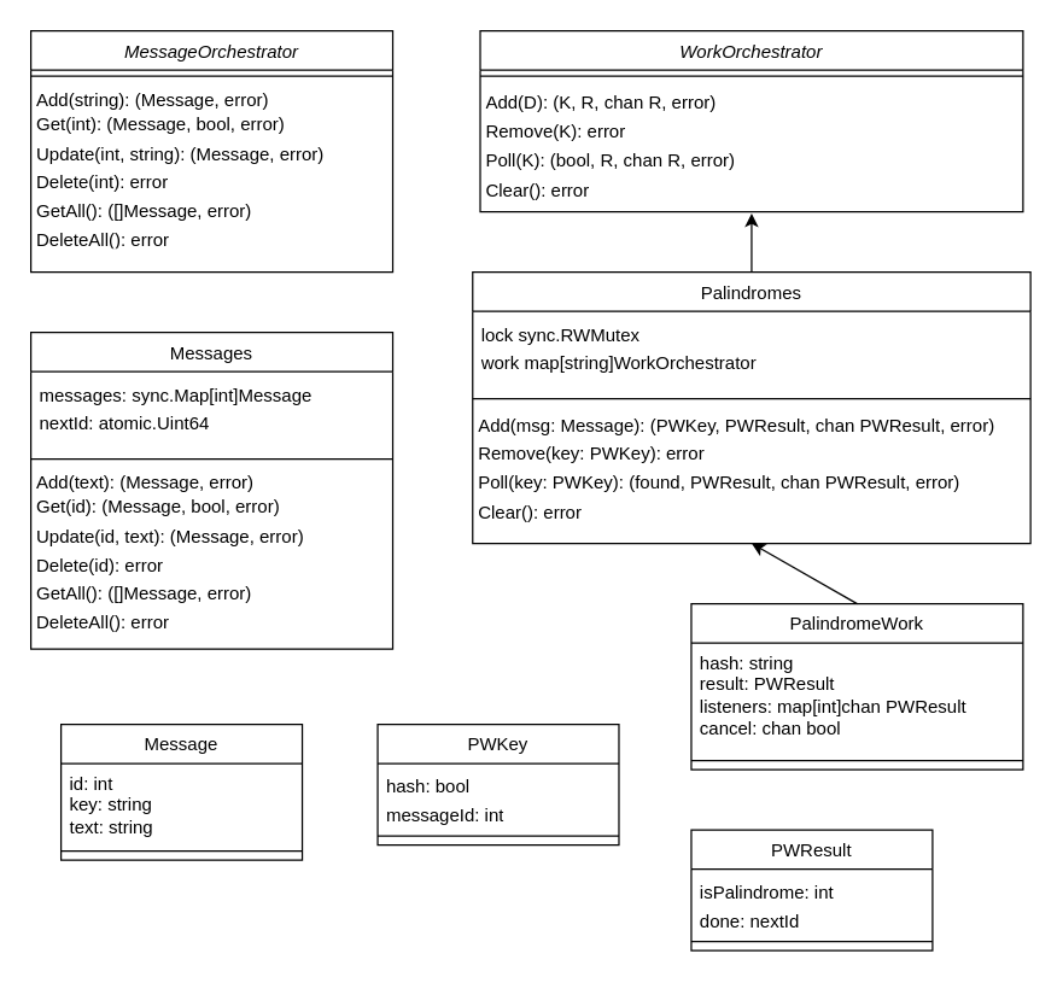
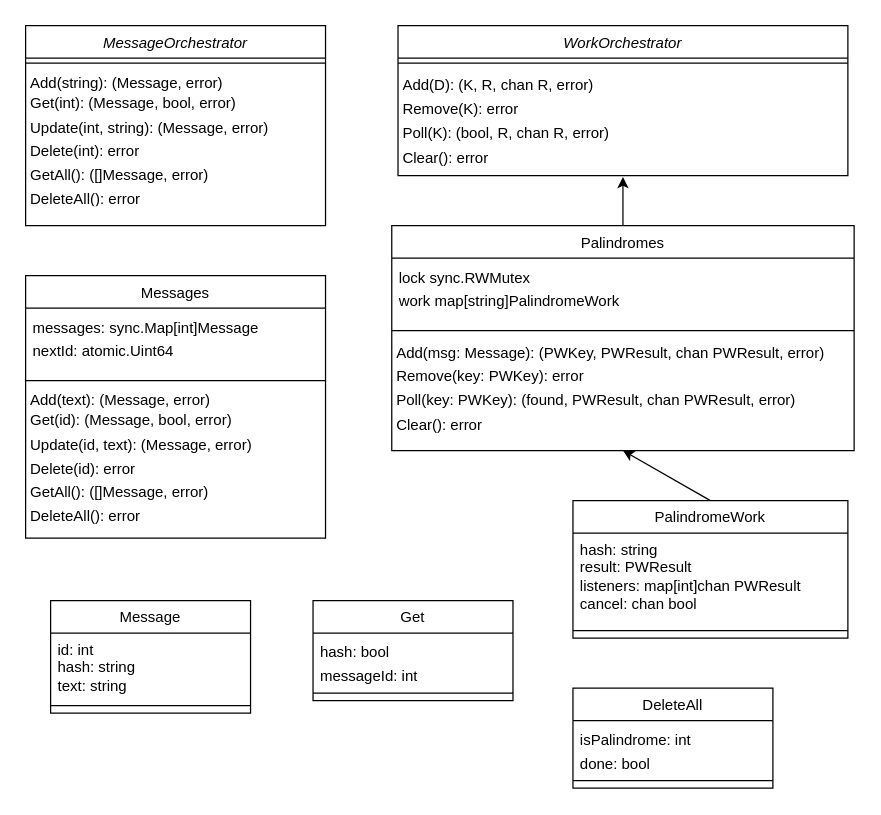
  <mxCell id="0" />
  <mxCell id="1" parent="0" />
  <mxCell id="2" value="MessageOrchestrator" style="swimlane;fontStyle=2;align=center;verticalAlign=top;childLayout=stackLayout;horizontal=1;startSize=26;horizontalStack=0;resizeParent=1;resizeLast=0;collapsible=1;marginBottom=0;rounded=0;shadow=0;strokeWidth=1;" parent="1" vertex="1"><mxGeometry x="20" y="20" width="240" height="160" as="geometry"><mxRectangle x="230" y="140" width="160" height="26" as="alternateBounds" /></mxGeometry></mxCell>
  <mxCell id="3" value="" style="line;html=1;strokeWidth=1;align=left;verticalAlign=middle;spacingTop=-1;spacingLeft=3;spacingRight=3;rotatable=0;labelPosition=right;points=[];portConstraint=eastwest;" parent="2" vertex="1"><mxGeometry y="26" width="240" height="8" as="geometry" /></mxCell>
  <mxCell id="4" value="Add(string): (Message, error)&lt;div style=&quot;line-height: 160%;&quot;&gt;Get(int): (Message, bool, error)&lt;/div&gt;&lt;div style=&quot;line-height: 160%;&quot;&gt;Update(int, string): (Message, error)&lt;/div&gt;&lt;div style=&quot;line-height: 160%;&quot;&gt;Delete(int): error&lt;/div&gt;&lt;div style=&quot;line-height: 160%;&quot;&gt;GetAll(): ([]Message, error)&lt;/div&gt;&lt;div style=&quot;line-height: 160%;&quot;&gt;DeleteAll(): error&lt;/div&gt;" style="text;align=left;verticalAlign=top;spacingLeft=4;spacingRight=4;overflow=hidden;rotatable=0;points=[[0,0.5],[1,0.5]];portConstraint=eastwest;spacingBottom=0;spacing=0;whiteSpace=wrap;html=1;" parent="2" vertex="1"><mxGeometry y="34" width="240" height="106" as="geometry" /></mxCell>
  <mxCell id="5" value="Messages" style="swimlane;fontStyle=0;align=center;verticalAlign=top;childLayout=stackLayout;horizontal=1;startSize=26;horizontalStack=0;resizeParent=1;resizeLast=0;collapsible=1;marginBottom=0;rounded=0;shadow=0;strokeWidth=1;" parent="1" vertex="1"><mxGeometry x="20" y="220" width="240" height="210" as="geometry"><mxRectangle x="130" y="380" width="160" height="26" as="alternateBounds" /></mxGeometry></mxCell>
  <mxCell id="6" value="&lt;div style=&quot;line-height: 160%;&quot;&gt;messages: sync.Map[int]Message&lt;br&gt;&#09;nextId: atomic.Uint64&lt;/div&gt;" style="text;align=left;verticalAlign=top;spacingLeft=4;spacingRight=4;overflow=hidden;rotatable=0;points=[[0,0.5],[1,0.5]];portConstraint=eastwest;html=1;" parent="5" vertex="1"><mxGeometry y="26" width="240" height="54" as="geometry" /></mxCell>
  <mxCell id="7" value="" style="line;html=1;strokeWidth=1;align=left;verticalAlign=middle;spacingTop=-1;spacingLeft=3;spacingRight=3;rotatable=0;labelPosition=right;points=[];portConstraint=eastwest;" parent="5" vertex="1"><mxGeometry y="80" width="240" height="8" as="geometry" /></mxCell>
  <mxCell id="8" value="Add(text): (Message, error)&lt;div style=&quot;line-height: 160%;&quot;&gt;Get(id): (Message, bool, error)&lt;/div&gt;&lt;div style=&quot;line-height: 160%;&quot;&gt;Update(id, text): (Message, error)&lt;/div&gt;&lt;div style=&quot;line-height: 160%;&quot;&gt;Delete(id): error&lt;/div&gt;&lt;div style=&quot;line-height: 160%;&quot;&gt;GetAll(): ([]Message, error)&lt;/div&gt;&lt;div style=&quot;line-height: 160%;&quot;&gt;DeleteAll(): error&lt;/div&gt;" style="text;align=left;verticalAlign=top;spacingLeft=4;spacingRight=4;overflow=hidden;rotatable=0;points=[[0,0.5],[1,0.5]];portConstraint=eastwest;spacingBottom=0;spacing=0;whiteSpace=wrap;html=1;" vertex="1" parent="5"><mxGeometry y="88" width="240" height="120" as="geometry" /></mxCell>
  <mxCell id="9" value="Message" style="swimlane;fontStyle=0;align=center;verticalAlign=top;childLayout=stackLayout;horizontal=1;startSize=26;horizontalStack=0;resizeParent=1;resizeLast=0;collapsible=1;marginBottom=0;rounded=0;shadow=0;strokeWidth=1;" vertex="1" parent="1"><mxGeometry x="40" y="480" width="160" height="90" as="geometry"><mxRectangle x="130" y="380" width="160" height="26" as="alternateBounds" /></mxGeometry></mxCell>
- <mxCell id="10" value="&#09;id: int&lt;br&gt;&#09;key: string&lt;br&gt;&#09;text: string" style="text;align=left;verticalAlign=top;spacingLeft=4;spacingRight=4;overflow=hidden;rotatable=0;points=[[0,0.5],[1,0.5]];portConstraint=eastwest;html=1;" vertex="1" parent="9"><mxGeometry y="26" width="160" height="54" as="geometry" /></mxCell>
+ <mxCell id="10" value="&#09;id: int&lt;br&gt;&#09;hash: string&lt;br&gt;&#09;text: string" style="text;align=left;verticalAlign=top;spacingLeft=4;spacingRight=4;overflow=hidden;rotatable=0;points=[[0,0.5],[1,0.5]];portConstraint=eastwest;html=1;" vertex="1" parent="9"><mxGeometry y="26" width="160" height="54" as="geometry" /></mxCell>
  <mxCell id="11" value="" style="line;html=1;strokeWidth=1;align=left;verticalAlign=middle;spacingTop=-1;spacingLeft=3;spacingRight=3;rotatable=0;labelPosition=right;points=[];portConstraint=eastwest;" vertex="1" parent="9"><mxGeometry y="80" width="160" height="8" as="geometry" /></mxCell>
  <mxCell id="12" value="WorkOrchestrator" style="swimlane;fontStyle=2;align=center;verticalAlign=top;childLayout=stackLayout;horizontal=1;startSize=26;horizontalStack=0;resizeParent=1;resizeLast=0;collapsible=1;marginBottom=0;rounded=0;shadow=0;strokeWidth=1;" vertex="1" parent="1"><mxGeometry x="318" y="20" width="360" height="120" as="geometry"><mxRectangle x="230" y="140" width="160" height="26" as="alternateBounds" /></mxGeometry></mxCell>
  <mxCell id="13" value="" style="line;html=1;strokeWidth=1;align=left;verticalAlign=middle;spacingTop=-1;spacingLeft=3;spacingRight=3;rotatable=0;labelPosition=right;points=[];portConstraint=eastwest;" vertex="1" parent="12"><mxGeometry y="26" width="360" height="8" as="geometry" /></mxCell>
  <mxCell id="14" value="&lt;div style=&quot;line-height: 160%;&quot;&gt;Add(D): (K, R, chan R, error)&lt;/div&gt;&lt;div style=&quot;line-height: 160%;&quot;&gt;&lt;div style=&quot;line-height: 160%;&quot;&gt;Remove(K): error&lt;/div&gt;&lt;div&gt;&lt;div&gt;&lt;span style=&quot;white-space: normal;&quot;&gt;Poll(K): (bool, R, chan R, error)&lt;/span&gt;&lt;/div&gt;&lt;/div&gt;&lt;div&gt;&lt;div&gt;&lt;span style=&quot;white-space: normal;&quot;&gt;Clear(): error&lt;/span&gt;&lt;/div&gt;&lt;/div&gt;&lt;div&gt;&lt;br&gt;&lt;/div&gt;&lt;/div&gt;" style="text;align=left;verticalAlign=top;spacingLeft=4;spacingRight=4;overflow=hidden;rotatable=0;points=[[0,0.5],[1,0.5]];portConstraint=eastwest;spacingBottom=0;spacing=0;whiteSpace=wrap;html=1;" vertex="1" parent="12"><mxGeometry y="34" width="360" height="86" as="geometry" /></mxCell>
- <mxCell id="15" value="PWKey" style="swimlane;fontStyle=0;align=center;verticalAlign=top;childLayout=stackLayout;horizontal=1;startSize=26;horizontalStack=0;resizeParent=1;resizeLast=0;collapsible=1;marginBottom=0;rounded=0;shadow=0;strokeWidth=1;" vertex="1" parent="1"><mxGeometry x="250" y="480" width="160" height="80" as="geometry"><mxRectangle x="130" y="380" width="160" height="26" as="alternateBounds" /></mxGeometry></mxCell>
+ <mxCell id="15" value="Get" style="swimlane;fontStyle=0;align=center;verticalAlign=top;childLayout=stackLayout;horizontal=1;startSize=26;horizontalStack=0;resizeParent=1;resizeLast=0;collapsible=1;marginBottom=0;rounded=0;shadow=0;strokeWidth=1;" vertex="1" parent="1"><mxGeometry x="250" y="480" width="160" height="80" as="geometry"><mxRectangle x="130" y="380" width="160" height="26" as="alternateBounds" /></mxGeometry></mxCell>
  <mxCell id="16" value="&lt;div style=&quot;line-height: 160%;&quot;&gt;&lt;span style=&quot;white-space-collapse: collapse;&quot;&gt;hash: bool&lt;/span&gt;&lt;/div&gt;&lt;div style=&quot;line-height: 160%;&quot;&gt;&lt;span style=&quot;background-color: transparent; color: light-dark(rgb(0, 0, 0), rgb(255, 255, 255));&quot;&gt;messageId: int&lt;/span&gt;&lt;/div&gt;" style="text;align=left;verticalAlign=top;spacingLeft=4;spacingRight=4;overflow=hidden;rotatable=0;points=[[0,0.5],[1,0.5]];portConstraint=eastwest;html=1;" vertex="1" parent="15"><mxGeometry y="26" width="160" height="44" as="geometry" /></mxCell>
  <mxCell id="17" value="" style="line;html=1;strokeWidth=1;align=left;verticalAlign=middle;spacingTop=-1;spacingLeft=3;spacingRight=3;rotatable=0;labelPosition=right;points=[];portConstraint=eastwest;" vertex="1" parent="15"><mxGeometry y="70" width="160" height="8" as="geometry" /></mxCell>
  <mxCell id="18" value="Palindromes" style="swimlane;fontStyle=0;align=center;verticalAlign=top;childLayout=stackLayout;horizontal=1;startSize=26;horizontalStack=0;resizeParent=1;resizeLast=0;collapsible=1;marginBottom=0;rounded=0;shadow=0;strokeWidth=1;" vertex="1" parent="1"><mxGeometry x="313" y="180" width="370" height="180" as="geometry"><mxRectangle x="130" y="380" width="160" height="26" as="alternateBounds" /></mxGeometry></mxCell>
- <mxCell id="19" value="&lt;div style=&quot;line-height: 160%;&quot;&gt;&lt;div style=&quot;line-height: 160%;&quot;&gt;lock sync.RWMutex&lt;/div&gt;&lt;div style=&quot;line-height: 160%;&quot;&gt;work map[string]WorkOrchestrator&lt;/div&gt;&lt;/div&gt;" style="text;align=left;verticalAlign=top;spacingLeft=4;spacingRight=4;overflow=hidden;rotatable=0;points=[[0,0.5],[1,0.5]];portConstraint=eastwest;html=1;" vertex="1" parent="18"><mxGeometry y="26" width="370" height="54" as="geometry" /></mxCell>
+ <mxCell id="19" value="&lt;div style=&quot;line-height: 160%;&quot;&gt;&lt;div style=&quot;line-height: 160%;&quot;&gt;lock sync.RWMutex&lt;/div&gt;&lt;div style=&quot;line-height: 160%;&quot;&gt;work map[string]PalindromeWork&lt;/div&gt;&lt;/div&gt;" style="text;align=left;verticalAlign=top;spacingLeft=4;spacingRight=4;overflow=hidden;rotatable=0;points=[[0,0.5],[1,0.5]];portConstraint=eastwest;html=1;" vertex="1" parent="18"><mxGeometry y="26" width="370" height="54" as="geometry" /></mxCell>
  <mxCell id="20" value="" style="line;html=1;strokeWidth=1;align=left;verticalAlign=middle;spacingTop=-1;spacingLeft=3;spacingRight=3;rotatable=0;labelPosition=right;points=[];portConstraint=eastwest;" vertex="1" parent="18"><mxGeometry y="80" width="370" height="8" as="geometry" /></mxCell>
  <mxCell id="21" value="&lt;div style=&quot;line-height: 160%;&quot;&gt;Add(msg: Message): (PWKey, PWResult, chan PWResult, error)&lt;/div&gt;&lt;div style=&quot;line-height: 160%;&quot;&gt;&lt;div style=&quot;line-height: 160%;&quot;&gt;Remove(key: PWKey&lt;span style=&quot;background-color: transparent; color: light-dark(rgb(0, 0, 0), rgb(255, 255, 255));&quot;&gt;): error&lt;/span&gt;&lt;/div&gt;&lt;div&gt;&lt;div&gt;&lt;span style=&quot;white-space: normal;&quot;&gt;Poll(key:&amp;nbsp;&lt;/span&gt;PWKey&lt;span style=&quot;white-space: normal;&quot;&gt;): (found,&amp;nbsp;&lt;/span&gt;PWResult&lt;span style=&quot;background-color: transparent; color: light-dark(rgb(0, 0, 0), rgb(255, 255, 255));&quot;&gt;, chan&amp;nbsp;&lt;/span&gt;PWResult&lt;span style=&quot;background-color: transparent; color: light-dark(rgb(0, 0, 0), rgb(255, 255, 255));&quot;&gt;, error)&lt;/span&gt;&lt;/div&gt;&lt;/div&gt;&lt;div&gt;&lt;div&gt;&lt;span style=&quot;white-space: normal;&quot;&gt;Clear(): error&lt;/span&gt;&lt;/div&gt;&lt;/div&gt;&lt;div&gt;&lt;br&gt;&lt;/div&gt;&lt;/div&gt;" style="text;align=left;verticalAlign=top;spacingLeft=4;spacingRight=4;overflow=hidden;rotatable=0;points=[[0,0.5],[1,0.5]];portConstraint=eastwest;spacingBottom=0;spacing=0;whiteSpace=wrap;html=1;" vertex="1" parent="18"><mxGeometry y="88" width="370" height="82" as="geometry" /></mxCell>
  <mxCell id="22" value="PalindromeWork" style="swimlane;fontStyle=0;align=center;verticalAlign=top;childLayout=stackLayout;horizontal=1;startSize=26;horizontalStack=0;resizeParent=1;resizeLast=0;collapsible=1;marginBottom=0;rounded=0;shadow=0;strokeWidth=1;" vertex="1" parent="1"><mxGeometry x="458" y="400" width="220" height="110" as="geometry"><mxRectangle x="130" y="380" width="160" height="26" as="alternateBounds" /></mxGeometry></mxCell>
  <mxCell id="23" value="&lt;div&gt;&lt;span style=&quot;white-space-collapse: collapse;&quot;&gt;hash: string&lt;/span&gt;&lt;/div&gt;&lt;div&gt;&lt;span style=&quot;white-space-collapse: collapse;&quot;&gt;result:&lt;/span&gt;&lt;span style=&quot;text-wrap: wrap; background-color: transparent; color: light-dark(rgb(0, 0, 0), rgb(255, 255, 255));&quot;&gt;&amp;nbsp;PWResult&lt;/span&gt;&lt;/div&gt;&lt;div&gt;&lt;span style=&quot;background-color: transparent; color: light-dark(rgb(0, 0, 0), rgb(255, 255, 255));&quot;&gt;listeners: map[int]chan&amp;nbsp;&lt;/span&gt;&lt;span style=&quot;text-wrap: wrap; background-color: transparent; color: light-dark(rgb(0, 0, 0), rgb(255, 255, 255));&quot;&gt;PWResult&lt;/span&gt;&lt;br&gt;&lt;/div&gt;&lt;div&gt;&lt;span style=&quot;background-color: transparent; color: light-dark(rgb(0, 0, 0), rgb(255, 255, 255));&quot;&gt;cancel: chan bool&lt;/span&gt;&lt;br&gt;&lt;/div&gt;" style="text;align=left;verticalAlign=top;spacingLeft=4;spacingRight=4;overflow=hidden;rotatable=0;points=[[0,0.5],[1,0.5]];portConstraint=eastwest;html=1;" vertex="1" parent="22"><mxGeometry y="26" width="220" height="74" as="geometry" /></mxCell>
  <mxCell id="24" value="" style="line;html=1;strokeWidth=1;align=left;verticalAlign=middle;spacingTop=-1;spacingLeft=3;spacingRight=3;rotatable=0;labelPosition=right;points=[];portConstraint=eastwest;" vertex="1" parent="22"><mxGeometry y="100" width="220" height="8" as="geometry" /></mxCell>
  <mxCell id="25" value="" style="endArrow=classic;html=1;rounded=0;exitX=0.5;exitY=0;exitDx=0;exitDy=0;entryX=0.5;entryY=1.012;entryDx=0;entryDy=0;entryPerimeter=0;" edge="1" parent="1" source="18" target="14"><mxGeometry width="50" height="50" relative="1" as="geometry"><mxPoint x="430" y="240" as="sourcePoint" /><mxPoint x="770" y="150" as="targetPoint" /></mxGeometry></mxCell>
  <mxCell id="26" value="" style="endArrow=classic;html=1;rounded=0;entryX=0.5;entryY=1;entryDx=0;entryDy=0;exitX=0.5;exitY=0;exitDx=0;exitDy=0;" edge="1" parent="1" source="22" target="18"><mxGeometry width="50" height="50" relative="1" as="geometry"><mxPoint x="340" y="410" as="sourcePoint" /><mxPoint x="390" y="360" as="targetPoint" /></mxGeometry></mxCell>
- <mxCell id="27" value="PWResult" style="swimlane;fontStyle=0;align=center;verticalAlign=top;childLayout=stackLayout;horizontal=1;startSize=26;horizontalStack=0;resizeParent=1;resizeLast=0;collapsible=1;marginBottom=0;rounded=0;shadow=0;strokeWidth=1;" vertex="1" parent="1"><mxGeometry x="458" y="550" width="160" height="80" as="geometry"><mxRectangle x="130" y="380" width="160" height="26" as="alternateBounds" /></mxGeometry></mxCell>
- <mxCell id="28" value="&lt;div style=&quot;line-height: 160%;&quot;&gt;&lt;span style=&quot;white-space-collapse: collapse;&quot;&gt;isPalindrome: int&lt;/span&gt;&lt;/div&gt;&lt;div style=&quot;line-height: 160%;&quot;&gt;&lt;span style=&quot;background-color: transparent; color: light-dark(rgb(0, 0, 0), rgb(255, 255, 255));&quot;&gt;done: nextId&lt;/span&gt;&lt;/div&gt;" style="text;align=left;verticalAlign=top;spacingLeft=4;spacingRight=4;overflow=hidden;rotatable=0;points=[[0,0.5],[1,0.5]];portConstraint=eastwest;html=1;" vertex="1" parent="27"><mxGeometry y="26" width="160" height="44" as="geometry" /></mxCell>
+ <mxCell id="27" value="DeleteAll" style="swimlane;fontStyle=0;align=center;verticalAlign=top;childLayout=stackLayout;horizontal=1;startSize=26;horizontalStack=0;resizeParent=1;resizeLast=0;collapsible=1;marginBottom=0;rounded=0;shadow=0;strokeWidth=1;" vertex="1" parent="1"><mxGeometry x="458" y="550" width="160" height="80" as="geometry"><mxRectangle x="130" y="380" width="160" height="26" as="alternateBounds" /></mxGeometry></mxCell>
+ <mxCell id="28" value="&lt;div style=&quot;line-height: 160%;&quot;&gt;&lt;span style=&quot;white-space-collapse: collapse;&quot;&gt;isPalindrome: int&lt;/span&gt;&lt;/div&gt;&lt;div style=&quot;line-height: 160%;&quot;&gt;&lt;span style=&quot;background-color: transparent; color: light-dark(rgb(0, 0, 0), rgb(255, 255, 255));&quot;&gt;done: bool&lt;/span&gt;&lt;/div&gt;" style="text;align=left;verticalAlign=top;spacingLeft=4;spacingRight=4;overflow=hidden;rotatable=0;points=[[0,0.5],[1,0.5]];portConstraint=eastwest;html=1;" vertex="1" parent="27"><mxGeometry y="26" width="160" height="44" as="geometry" /></mxCell>
  <mxCell id="29" value="" style="line;html=1;strokeWidth=1;align=left;verticalAlign=middle;spacingTop=-1;spacingLeft=3;spacingRight=3;rotatable=0;labelPosition=right;points=[];portConstraint=eastwest;" vertex="1" parent="27"><mxGeometry y="70" width="160" height="8" as="geometry" /></mxCell>
